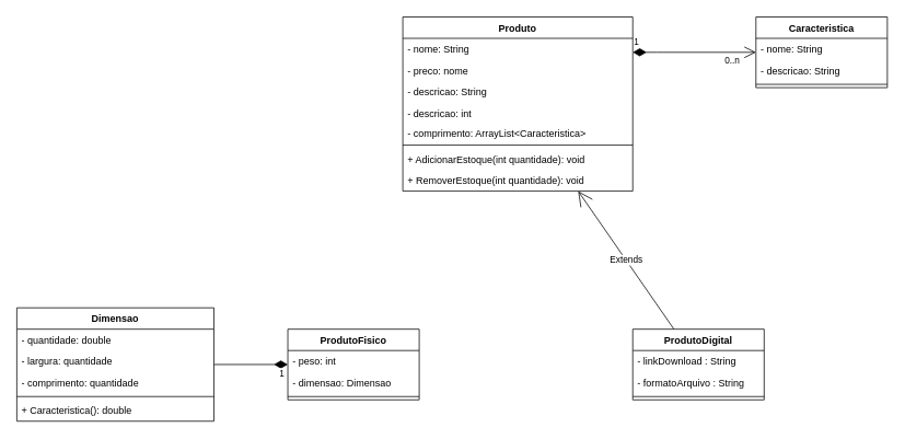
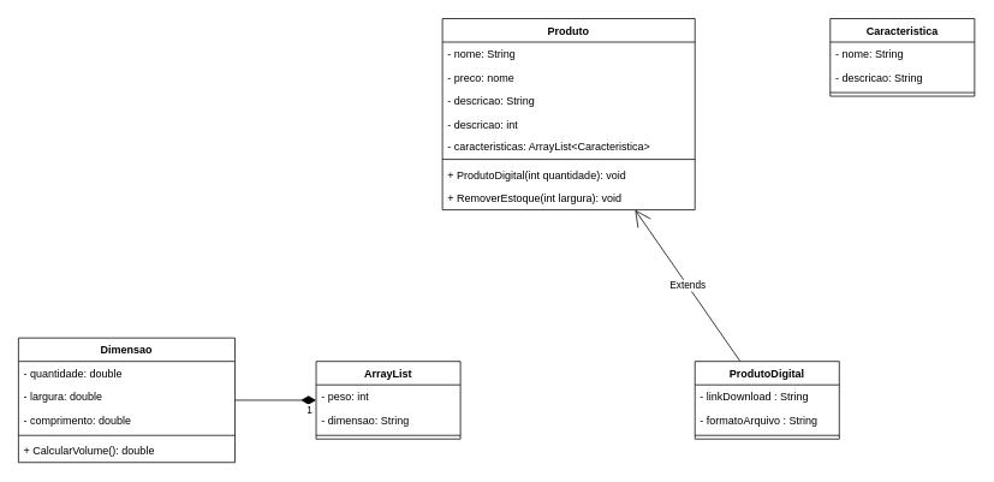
  <mxCell id="0" />
  <mxCell id="1" parent="0" />
  <mxCell id="2" value="Produto" style="swimlane;fontStyle=1;align=center;verticalAlign=top;childLayout=stackLayout;horizontal=1;startSize=26;horizontalStack=0;resizeParent=1;resizeParentMax=0;resizeLast=0;collapsible=1;marginBottom=0;whiteSpace=wrap;html=1;" vertex="1" parent="1"><mxGeometry x="490" y="20" width="280" height="212" as="geometry" /></mxCell>
  <mxCell id="3" value="- nome: String" style="text;strokeColor=none;fillColor=none;align=left;verticalAlign=top;spacingLeft=4;spacingRight=4;overflow=hidden;rotatable=0;points=[[0,0.5],[1,0.5]];portConstraint=eastwest;whiteSpace=wrap;html=1;" vertex="1" parent="2"><mxGeometry y="26" width="280" height="26" as="geometry" /></mxCell>
  <mxCell id="4" value="- preco: nome" style="text;strokeColor=none;fillColor=none;align=left;verticalAlign=top;spacingLeft=4;spacingRight=4;overflow=hidden;rotatable=0;points=[[0,0.5],[1,0.5]];portConstraint=eastwest;whiteSpace=wrap;html=1;" vertex="1" parent="2"><mxGeometry y="52" width="280" height="26" as="geometry" /></mxCell>
  <mxCell id="5" value="- descricao: String" style="text;strokeColor=none;fillColor=none;align=left;verticalAlign=top;spacingLeft=4;spacingRight=4;overflow=hidden;rotatable=0;points=[[0,0.5],[1,0.5]];portConstraint=eastwest;whiteSpace=wrap;html=1;" vertex="1" parent="2"><mxGeometry y="78" width="280" height="26" as="geometry" /></mxCell>
  <mxCell id="6" value="- descricao: int" style="text;strokeColor=none;fillColor=none;align=left;verticalAlign=top;spacingLeft=4;spacingRight=4;overflow=hidden;rotatable=0;points=[[0,0.5],[1,0.5]];portConstraint=eastwest;whiteSpace=wrap;html=1;" vertex="1" parent="2"><mxGeometry y="104" width="280" height="24" as="geometry" /></mxCell>
- <mxCell id="7" value="- comprimento: ArrayList&amp;lt;Caracteristica&amp;gt;" style="text;strokeColor=none;fillColor=none;align=left;verticalAlign=top;spacingLeft=4;spacingRight=4;overflow=hidden;rotatable=0;points=[[0,0.5],[1,0.5]];portConstraint=eastwest;whiteSpace=wrap;html=1;" vertex="1" parent="2"><mxGeometry y="128" width="280" height="24" as="geometry" /></mxCell>
+ <mxCell id="7" value="- caracteristicas: ArrayList&amp;lt;Caracteristica&amp;gt;" style="text;strokeColor=none;fillColor=none;align=left;verticalAlign=top;spacingLeft=4;spacingRight=4;overflow=hidden;rotatable=0;points=[[0,0.5],[1,0.5]];portConstraint=eastwest;whiteSpace=wrap;html=1;" vertex="1" parent="2"><mxGeometry y="128" width="280" height="24" as="geometry" /></mxCell>
  <mxCell id="8" value="" style="line;strokeWidth=1;fillColor=none;align=left;verticalAlign=middle;spacingTop=-1;spacingLeft=3;spacingRight=3;rotatable=0;labelPosition=right;points=[];portConstraint=eastwest;strokeColor=inherit;" vertex="1" parent="2"><mxGeometry y="152" width="280" height="8" as="geometry" /></mxCell>
- <mxCell id="9" value="+ AdicionarEstoque(int quantidade): void" style="text;strokeColor=none;fillColor=none;align=left;verticalAlign=top;spacingLeft=4;spacingRight=4;overflow=hidden;rotatable=0;points=[[0,0.5],[1,0.5]];portConstraint=eastwest;whiteSpace=wrap;html=1;" vertex="1" parent="2"><mxGeometry y="160" width="280" height="26" as="geometry" /></mxCell>
- <mxCell id="10" value="+ RemoverEstoque(int quantidade): void" style="text;strokeColor=none;fillColor=none;align=left;verticalAlign=top;spacingLeft=4;spacingRight=4;overflow=hidden;rotatable=0;points=[[0,0.5],[1,0.5]];portConstraint=eastwest;whiteSpace=wrap;html=1;" vertex="1" parent="2"><mxGeometry y="186" width="280" height="26" as="geometry" /></mxCell>
- <mxCell id="11" value="ProdutoFisico" style="swimlane;fontStyle=1;align=center;verticalAlign=top;childLayout=stackLayout;horizontal=1;startSize=26;horizontalStack=0;resizeParent=1;resizeParentMax=0;resizeLast=0;collapsible=1;marginBottom=0;whiteSpace=wrap;html=1;" vertex="1" parent="1"><mxGeometry x="350" y="400" width="160" height="86" as="geometry" /></mxCell>
+ <mxCell id="9" value="+ ProdutoDigital(int quantidade): void" style="text;strokeColor=none;fillColor=none;align=left;verticalAlign=top;spacingLeft=4;spacingRight=4;overflow=hidden;rotatable=0;points=[[0,0.5],[1,0.5]];portConstraint=eastwest;whiteSpace=wrap;html=1;" vertex="1" parent="2"><mxGeometry y="160" width="280" height="26" as="geometry" /></mxCell>
+ <mxCell id="10" value="+ RemoverEstoque(int largura): void" style="text;strokeColor=none;fillColor=none;align=left;verticalAlign=top;spacingLeft=4;spacingRight=4;overflow=hidden;rotatable=0;points=[[0,0.5],[1,0.5]];portConstraint=eastwest;whiteSpace=wrap;html=1;" vertex="1" parent="2"><mxGeometry y="186" width="280" height="26" as="geometry" /></mxCell>
+ <mxCell id="11" value="ArrayList" style="swimlane;fontStyle=1;align=center;verticalAlign=top;childLayout=stackLayout;horizontal=1;startSize=26;horizontalStack=0;resizeParent=1;resizeParentMax=0;resizeLast=0;collapsible=1;marginBottom=0;whiteSpace=wrap;html=1;" vertex="1" parent="1"><mxGeometry x="350" y="400" width="160" height="86" as="geometry" /></mxCell>
  <mxCell id="12" value="- peso: int" style="text;strokeColor=none;fillColor=none;align=left;verticalAlign=top;spacingLeft=4;spacingRight=4;overflow=hidden;rotatable=0;points=[[0,0.5],[1,0.5]];portConstraint=eastwest;whiteSpace=wrap;html=1;" vertex="1" parent="11"><mxGeometry y="26" width="160" height="26" as="geometry" /></mxCell>
- <mxCell id="13" value="- dimensao: Dimensao" style="text;strokeColor=none;fillColor=none;align=left;verticalAlign=top;spacingLeft=4;spacingRight=4;overflow=hidden;rotatable=0;points=[[0,0.5],[1,0.5]];portConstraint=eastwest;whiteSpace=wrap;html=1;" vertex="1" parent="11"><mxGeometry y="52" width="160" height="26" as="geometry" /></mxCell>
+ <mxCell id="13" value="- dimensao: String" style="text;strokeColor=none;fillColor=none;align=left;verticalAlign=top;spacingLeft=4;spacingRight=4;overflow=hidden;rotatable=0;points=[[0,0.5],[1,0.5]];portConstraint=eastwest;whiteSpace=wrap;html=1;" vertex="1" parent="11"><mxGeometry y="52" width="160" height="26" as="geometry" /></mxCell>
  <mxCell id="14" value="" style="line;strokeWidth=1;fillColor=none;align=left;verticalAlign=middle;spacingTop=-1;spacingLeft=3;spacingRight=3;rotatable=0;labelPosition=right;points=[];portConstraint=eastwest;strokeColor=inherit;" vertex="1" parent="11"><mxGeometry y="78" width="160" height="8" as="geometry" /></mxCell>
  <mxCell id="15" value="ProdutoDigital" style="swimlane;fontStyle=1;align=center;verticalAlign=top;childLayout=stackLayout;horizontal=1;startSize=26;horizontalStack=0;resizeParent=1;resizeParentMax=0;resizeLast=0;collapsible=1;marginBottom=0;whiteSpace=wrap;html=1;" vertex="1" parent="1"><mxGeometry x="770" y="400" width="160" height="86" as="geometry" /></mxCell>
  <mxCell id="16" value="- linkDownload : String" style="text;strokeColor=none;fillColor=none;align=left;verticalAlign=top;spacingLeft=4;spacingRight=4;overflow=hidden;rotatable=0;points=[[0,0.5],[1,0.5]];portConstraint=eastwest;whiteSpace=wrap;html=1;" vertex="1" parent="15"><mxGeometry y="26" width="160" height="26" as="geometry" /></mxCell>
  <mxCell id="17" value="- formatoArquivo : String" style="text;strokeColor=none;fillColor=none;align=left;verticalAlign=top;spacingLeft=4;spacingRight=4;overflow=hidden;rotatable=0;points=[[0,0.5],[1,0.5]];portConstraint=eastwest;whiteSpace=wrap;html=1;" vertex="1" parent="15"><mxGeometry y="52" width="160" height="26" as="geometry" /></mxCell>
  <mxCell id="18" value="" style="line;strokeWidth=1;fillColor=none;align=left;verticalAlign=middle;spacingTop=-1;spacingLeft=3;spacingRight=3;rotatable=0;labelPosition=right;points=[];portConstraint=eastwest;strokeColor=inherit;" vertex="1" parent="15"><mxGeometry y="78" width="160" height="8" as="geometry" /></mxCell>
  <mxCell id="19" value="Extends" style="endArrow=open;endSize=16;endFill=0;html=1;rounded=0;" edge="1" parent="1" source="15" target="2"><mxGeometry width="160" relative="1" as="geometry"><mxPoint x="477" y="410" as="sourcePoint" /><mxPoint x="583" y="242" as="targetPoint" /></mxGeometry></mxCell>
  <mxCell id="20" value="Caracteristica" style="swimlane;fontStyle=1;align=center;verticalAlign=top;childLayout=stackLayout;horizontal=1;startSize=26;horizontalStack=0;resizeParent=1;resizeParentMax=0;resizeLast=0;collapsible=1;marginBottom=0;whiteSpace=wrap;html=1;" vertex="1" parent="1"><mxGeometry x="920" y="20" width="160" height="86" as="geometry" /></mxCell>
  <mxCell id="21" value="- nome: String" style="text;strokeColor=none;fillColor=none;align=left;verticalAlign=top;spacingLeft=4;spacingRight=4;overflow=hidden;rotatable=0;points=[[0,0.5],[1,0.5]];portConstraint=eastwest;whiteSpace=wrap;html=1;" vertex="1" parent="20"><mxGeometry y="26" width="160" height="26" as="geometry" /></mxCell>
  <mxCell id="22" value="- descricao: String" style="text;strokeColor=none;fillColor=none;align=left;verticalAlign=top;spacingLeft=4;spacingRight=4;overflow=hidden;rotatable=0;points=[[0,0.5],[1,0.5]];portConstraint=eastwest;whiteSpace=wrap;html=1;" vertex="1" parent="20"><mxGeometry y="52" width="160" height="26" as="geometry" /></mxCell>
  <mxCell id="23" value="" style="line;strokeWidth=1;fillColor=none;align=left;verticalAlign=middle;spacingTop=-1;spacingLeft=3;spacingRight=3;rotatable=0;labelPosition=right;points=[];portConstraint=eastwest;strokeColor=inherit;" vertex="1" parent="20"><mxGeometry y="78" width="160" height="8" as="geometry" /></mxCell>
- <mxCell id="24" value="1" style="endArrow=open;html=1;endSize=12;startArrow=diamondThin;startSize=14;startFill=1;edgeStyle=orthogonalEdgeStyle;align=left;verticalAlign=bottom;rounded=0;" edge="1" parent="1" source="2" target="20"><mxGeometry x="-1" y="3" relative="1" as="geometry"><mxPoint x="830" y="240" as="sourcePoint" /><mxPoint x="990" y="240" as="targetPoint" /><Array as="points"><mxPoint x="800" y="63" /><mxPoint x="800" y="63" /></Array></mxGeometry></mxCell>
- <mxCell id="25" value="0..n" style="edgeLabel;html=1;align=center;verticalAlign=middle;resizable=0;points=[];" vertex="1" connectable="0" parent="24"><mxGeometry x="0.91" y="3" relative="1" as="geometry"><mxPoint x="-23" y="12" as="offset" /></mxGeometry></mxCell>
  <mxCell id="26" value="Dimensao" style="swimlane;fontStyle=1;align=center;verticalAlign=top;childLayout=stackLayout;horizontal=1;startSize=26;horizontalStack=0;resizeParent=1;resizeParentMax=0;resizeLast=0;collapsible=1;marginBottom=0;whiteSpace=wrap;html=1;" vertex="1" parent="1"><mxGeometry x="20" y="374" width="240" height="138" as="geometry" /></mxCell>
  <mxCell id="27" value="- quantidade: double" style="text;strokeColor=none;fillColor=none;align=left;verticalAlign=top;spacingLeft=4;spacingRight=4;overflow=hidden;rotatable=0;points=[[0,0.5],[1,0.5]];portConstraint=eastwest;whiteSpace=wrap;html=1;" vertex="1" parent="26"><mxGeometry y="26" width="240" height="26" as="geometry" /></mxCell>
- <mxCell id="28" value="- largura: quantidade" style="text;strokeColor=none;fillColor=none;align=left;verticalAlign=top;spacingLeft=4;spacingRight=4;overflow=hidden;rotatable=0;points=[[0,0.5],[1,0.5]];portConstraint=eastwest;whiteSpace=wrap;html=1;" vertex="1" parent="26"><mxGeometry y="52" width="240" height="26" as="geometry" /></mxCell>
- <mxCell id="29" value="- comprimento: quantidade" style="text;strokeColor=none;fillColor=none;align=left;verticalAlign=top;spacingLeft=4;spacingRight=4;overflow=hidden;rotatable=0;points=[[0,0.5],[1,0.5]];portConstraint=eastwest;whiteSpace=wrap;html=1;" vertex="1" parent="26"><mxGeometry y="78" width="240" height="26" as="geometry" /></mxCell>
+ <mxCell id="28" value="- largura: double" style="text;strokeColor=none;fillColor=none;align=left;verticalAlign=top;spacingLeft=4;spacingRight=4;overflow=hidden;rotatable=0;points=[[0,0.5],[1,0.5]];portConstraint=eastwest;whiteSpace=wrap;html=1;" vertex="1" parent="26"><mxGeometry y="52" width="240" height="26" as="geometry" /></mxCell>
+ <mxCell id="29" value="- comprimento: double" style="text;strokeColor=none;fillColor=none;align=left;verticalAlign=top;spacingLeft=4;spacingRight=4;overflow=hidden;rotatable=0;points=[[0,0.5],[1,0.5]];portConstraint=eastwest;whiteSpace=wrap;html=1;" vertex="1" parent="26"><mxGeometry y="78" width="240" height="26" as="geometry" /></mxCell>
  <mxCell id="30" value="" style="line;strokeWidth=1;fillColor=none;align=left;verticalAlign=middle;spacingTop=-1;spacingLeft=3;spacingRight=3;rotatable=0;labelPosition=right;points=[];portConstraint=eastwest;strokeColor=inherit;" vertex="1" parent="26"><mxGeometry y="104" width="240" height="8" as="geometry" /></mxCell>
- <mxCell id="31" value="+ Caracteristica(): double" style="text;strokeColor=none;fillColor=none;align=left;verticalAlign=top;spacingLeft=4;spacingRight=4;overflow=hidden;rotatable=0;points=[[0,0.5],[1,0.5]];portConstraint=eastwest;whiteSpace=wrap;html=1;" vertex="1" parent="26"><mxGeometry y="112" width="240" height="26" as="geometry" /></mxCell>
+ <mxCell id="31" value="+ CalcularVolume(): double" style="text;strokeColor=none;fillColor=none;align=left;verticalAlign=top;spacingLeft=4;spacingRight=4;overflow=hidden;rotatable=0;points=[[0,0.5],[1,0.5]];portConstraint=eastwest;whiteSpace=wrap;html=1;" vertex="1" parent="26"><mxGeometry y="112" width="240" height="26" as="geometry" /></mxCell>
  <mxCell id="32" value="1" style="endArrow=none;html=1;endSize=12;startArrow=diamondThin;startSize=14;startFill=1;edgeStyle=orthogonalEdgeStyle;align=left;verticalAlign=bottom;rounded=0;" edge="1" parent="1" source="11" target="26"><mxGeometry x="-0.738" y="20" relative="1" as="geometry"><mxPoint x="320" y="340" as="sourcePoint" /><mxPoint x="270" y="220" as="targetPoint" /><mxPoint as="offset" /></mxGeometry></mxCell>
